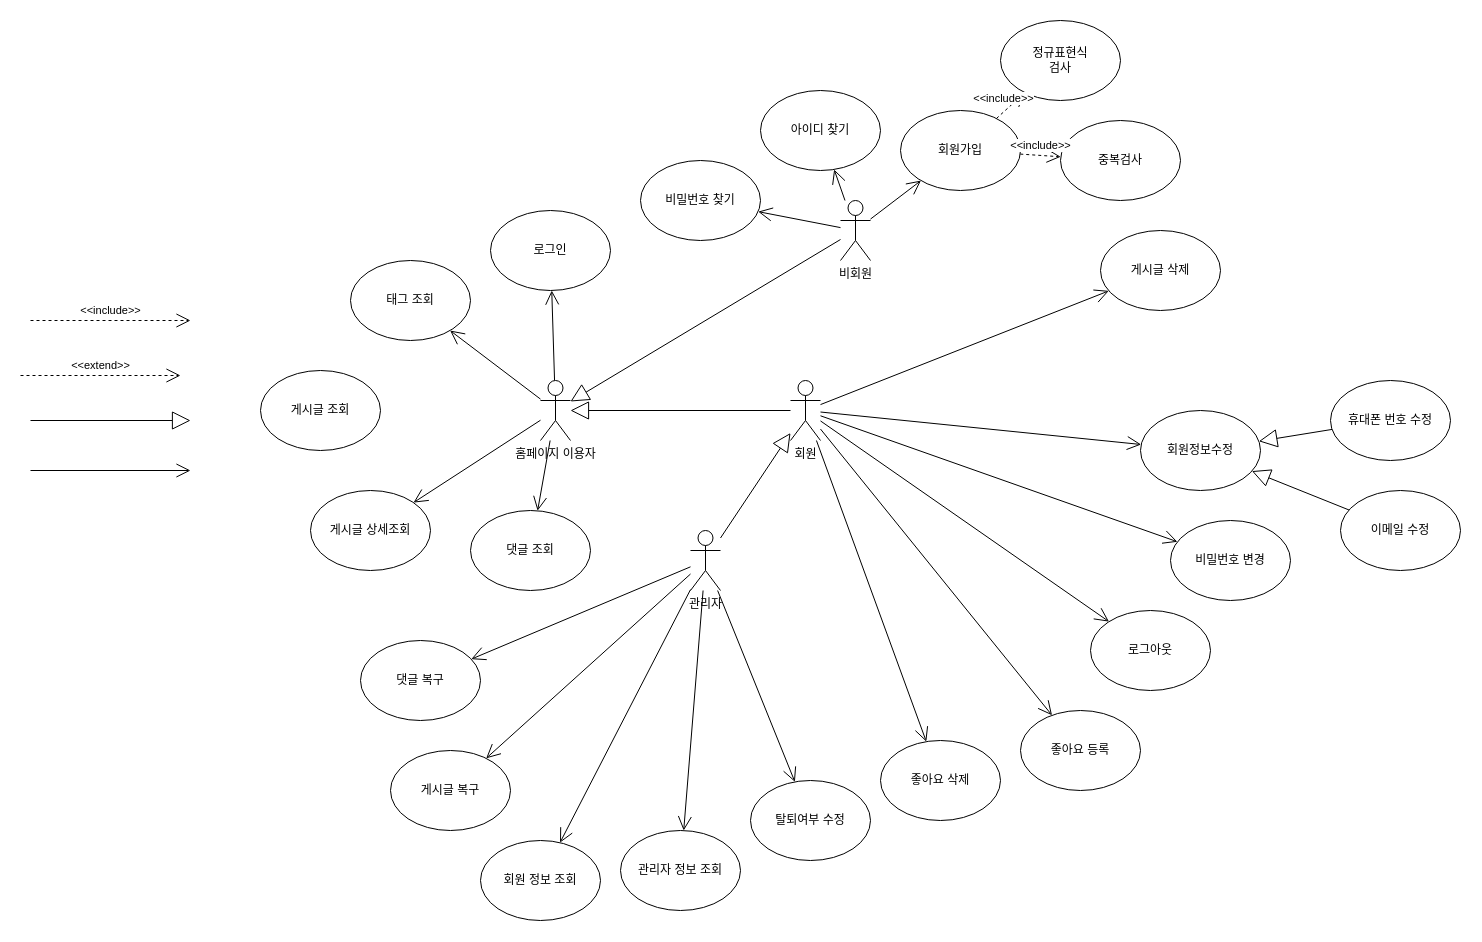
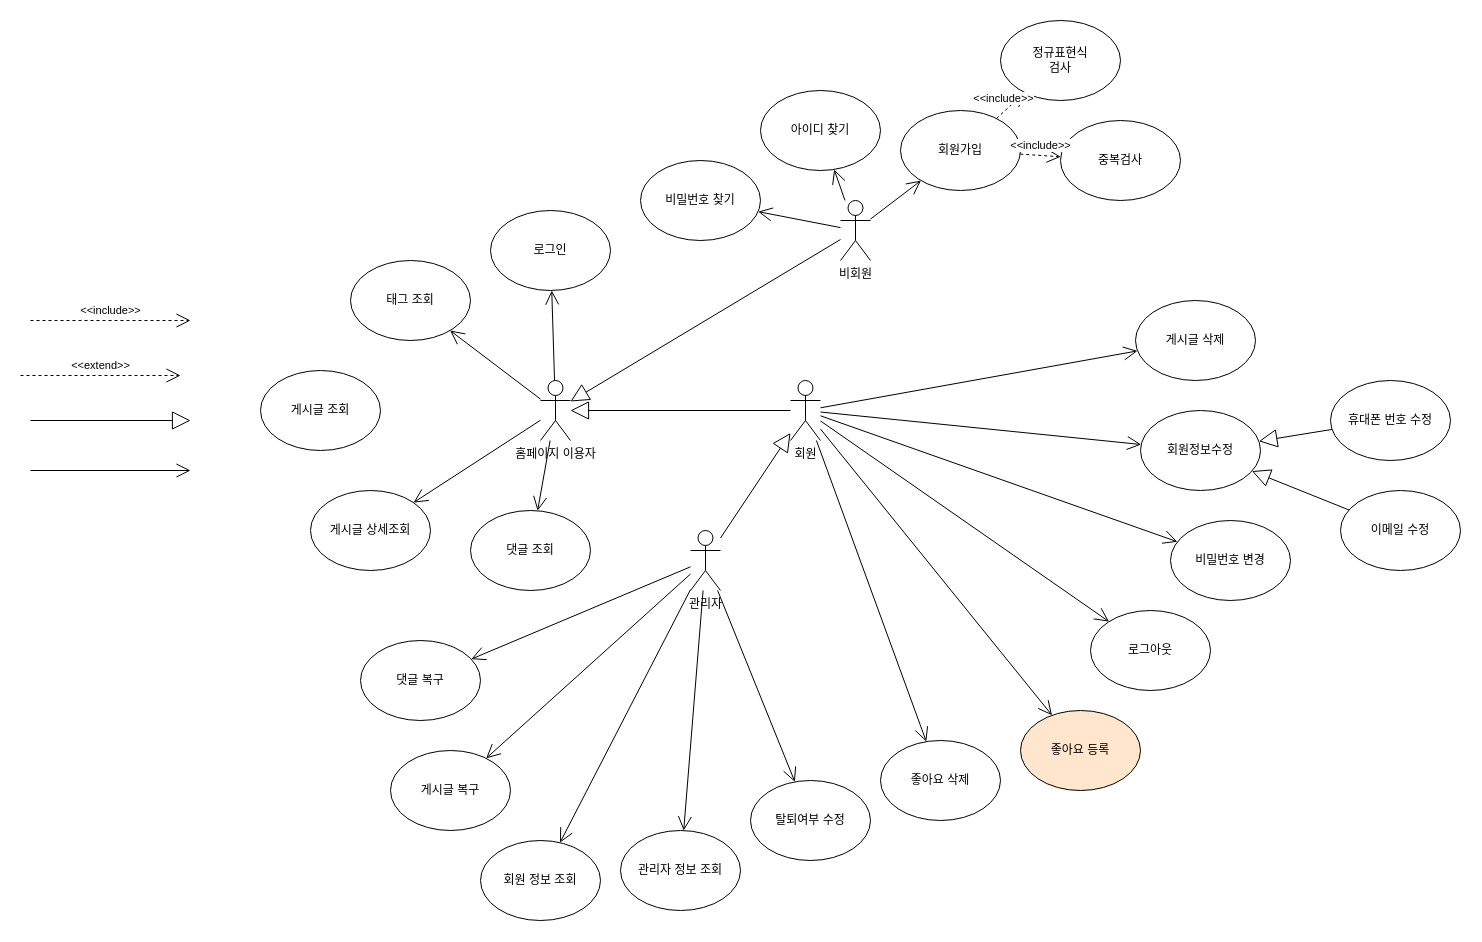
  <mxCell id="0" />
  <mxCell id="1" parent="0" />
  <mxCell id="2" value="비회원" style="shape=umlActor;verticalLabelPosition=bottom;verticalAlign=top;html=1;outlineConnect=0;" vertex="1" parent="1"><mxGeometry x="840" y="200" width="30" height="60" as="geometry" /></mxCell>
  <mxCell id="3" value="회원" style="shape=umlActor;verticalLabelPosition=bottom;verticalAlign=top;html=1;outlineConnect=0;" vertex="1" parent="1"><mxGeometry x="790" y="380" width="30" height="60" as="geometry" /></mxCell>
  <mxCell id="4" value="관리자" style="shape=umlActor;verticalLabelPosition=bottom;verticalAlign=top;html=1;outlineConnect=0;" vertex="1" parent="1"><mxGeometry x="690" y="530" width="30" height="60" as="geometry" /></mxCell>
  <mxCell id="5" value="&amp;lt;&amp;lt;include&amp;gt;&amp;gt;" style="endArrow=open;endSize=12;dashed=1;html=1;rounded=0;" edge="1" parent="1"><mxGeometry y="10" width="160" relative="1" as="geometry"><mxPoint x="30" y="320" as="sourcePoint" /><mxPoint x="190" y="320" as="targetPoint" /><mxPoint as="offset" /></mxGeometry></mxCell>
  <mxCell id="6" value="&amp;lt;&amp;lt;extend&amp;gt;&amp;gt;" style="endArrow=open;endSize=12;dashed=1;html=1;rounded=0;" edge="1" parent="1"><mxGeometry y="10" width="160" relative="1" as="geometry"><mxPoint x="20" y="375" as="sourcePoint" /><mxPoint x="180" y="375" as="targetPoint" /><mxPoint as="offset" /></mxGeometry></mxCell>
  <mxCell id="7" value="회원가입" style="ellipse;whiteSpace=wrap;html=1;" vertex="1" parent="1"><mxGeometry x="900" y="110" width="120" height="80" as="geometry" /></mxCell>
  <mxCell id="8" value="로그인" style="ellipse;whiteSpace=wrap;html=1;" vertex="1" parent="1"><mxGeometry x="490" y="210" width="120" height="80" as="geometry" /></mxCell>
  <mxCell id="9" value="" style="endArrow=open;endFill=1;endSize=12;html=1;rounded=0;" edge="1" parent="1" source="2" target="7"><mxGeometry width="160" relative="1" as="geometry"><mxPoint x="830" y="320" as="sourcePoint" /><mxPoint x="990" y="320" as="targetPoint" /></mxGeometry></mxCell>
  <mxCell id="10" value="" style="endArrow=open;endFill=1;endSize=12;html=1;rounded=0;" edge="1" parent="1" source="38" target="8"><mxGeometry width="160" relative="1" as="geometry"><mxPoint x="880" y="394.17" as="sourcePoint" /><mxPoint x="1040" y="394.17" as="targetPoint" /></mxGeometry></mxCell>
  <mxCell id="11" value="정규표현식&lt;div&gt;검사&lt;/div&gt;" style="ellipse;whiteSpace=wrap;html=1;" vertex="1" parent="1"><mxGeometry x="1000" y="20" width="120" height="80" as="geometry" /></mxCell>
  <mxCell id="12" value="중복검사" style="ellipse;whiteSpace=wrap;html=1;" vertex="1" parent="1"><mxGeometry x="1060" y="120" width="120" height="80" as="geometry" /></mxCell>
  <mxCell id="13" value="&amp;lt;&amp;lt;include&amp;gt;&amp;gt;" style="endArrow=open;endSize=12;dashed=1;html=1;rounded=0;" edge="1" parent="1" source="7" target="11"><mxGeometry y="10" width="160" relative="1" as="geometry"><mxPoint x="984" y="89.58" as="sourcePoint" /><mxPoint x="1144" y="89.58" as="targetPoint" /><mxPoint as="offset" /></mxGeometry></mxCell>
  <mxCell id="14" value="&amp;lt;&amp;lt;include&amp;gt;&amp;gt;" style="endArrow=open;endSize=12;dashed=1;html=1;rounded=0;" edge="1" parent="1" source="7" target="12"><mxGeometry y="10" width="160" relative="1" as="geometry"><mxPoint x="910" y="60" as="sourcePoint" /><mxPoint x="1070" y="60" as="targetPoint" /><mxPoint as="offset" /></mxGeometry></mxCell>
  <mxCell id="15" value="댓글 조회" style="ellipse;whiteSpace=wrap;html=1;" vertex="1" parent="1"><mxGeometry x="470" y="510" width="120" height="80" as="geometry" /></mxCell>
  <mxCell id="16" value="" style="endArrow=open;endFill=1;endSize=12;html=1;rounded=0;" edge="1" parent="1" source="38" target="15"><mxGeometry width="160" relative="1" as="geometry"><mxPoint x="970" y="545" as="sourcePoint" /><mxPoint x="1130" y="545" as="targetPoint" /></mxGeometry></mxCell>
  <mxCell id="17" value="게시글 조회" style="ellipse;whiteSpace=wrap;html=1;" vertex="1" parent="1"><mxGeometry x="260" y="370" width="120" height="80" as="geometry" /></mxCell>
  <mxCell id="18" value="게시글 상세조회" style="ellipse;whiteSpace=wrap;html=1;" vertex="1" parent="1"><mxGeometry x="310" y="490" width="120" height="80" as="geometry" /></mxCell>
  <mxCell id="19" value="" style="endArrow=open;endFill=1;endSize=12;html=1;rounded=0;" edge="1" parent="1" source="3" target="31"><mxGeometry width="160" relative="1" as="geometry"><mxPoint x="880" y="439" as="sourcePoint" /><mxPoint x="1110.551" y="619.861" as="targetPoint" /></mxGeometry></mxCell>
  <mxCell id="20" value="회원정보수정" style="ellipse;whiteSpace=wrap;html=1;" vertex="1" parent="1"><mxGeometry x="1140" y="410" width="120" height="80" as="geometry" /></mxCell>
- <mxCell id="21" value="게시글 삭제" style="ellipse;whiteSpace=wrap;html=1;" vertex="1" parent="1"><mxGeometry x="1100" y="230" width="120" height="80" as="geometry" /></mxCell>
+ <mxCell id="21" value="게시글 삭제" style="ellipse;whiteSpace=wrap;html=1;" vertex="1" parent="1"><mxGeometry x="1135" y="300" width="120" height="80" as="geometry" /></mxCell>
  <mxCell id="22" value="아이디 찾기" style="ellipse;whiteSpace=wrap;html=1;" vertex="1" parent="1"><mxGeometry x="760" y="90" width="120" height="80" as="geometry" /></mxCell>
  <mxCell id="23" value="비밀번호 찾기" style="ellipse;whiteSpace=wrap;html=1;" vertex="1" parent="1"><mxGeometry x="640" y="160" width="120" height="80" as="geometry" /></mxCell>
  <mxCell id="24" value="" style="endArrow=open;endFill=1;endSize=12;html=1;rounded=0;" edge="1" parent="1" source="2" target="23"><mxGeometry width="160" relative="1" as="geometry"><mxPoint x="880" y="236" as="sourcePoint" /><mxPoint x="1084" y="184" as="targetPoint" /></mxGeometry></mxCell>
  <mxCell id="25" value="" style="endArrow=open;endFill=1;endSize=12;html=1;rounded=0;" edge="1" parent="1" source="2" target="22"><mxGeometry width="160" relative="1" as="geometry"><mxPoint x="890" y="246" as="sourcePoint" /><mxPoint x="1094" y="194" as="targetPoint" /></mxGeometry></mxCell>
  <mxCell id="26" value="이메일 수정" style="ellipse;whiteSpace=wrap;html=1;" vertex="1" parent="1"><mxGeometry x="1340" y="490" width="120" height="80" as="geometry" /></mxCell>
  <mxCell id="27" value="휴대폰 번호 수정" style="ellipse;whiteSpace=wrap;html=1;" vertex="1" parent="1"><mxGeometry x="1330" y="380" width="120" height="80" as="geometry" /></mxCell>
  <mxCell id="28" value="" style="endArrow=block;endSize=16;endFill=0;html=1;rounded=0;" edge="1" parent="1"><mxGeometry width="160" relative="1" as="geometry"><mxPoint x="30" y="420" as="sourcePoint" /><mxPoint x="190" y="420" as="targetPoint" /></mxGeometry></mxCell>
  <mxCell id="29" value="" style="endArrow=block;endSize=16;endFill=0;html=1;rounded=0;" edge="1" parent="1" source="26" target="20"><mxGeometry width="160" relative="1" as="geometry"><mxPoint x="1500" y="454" as="sourcePoint" /><mxPoint x="1660" y="454" as="targetPoint" /></mxGeometry></mxCell>
  <mxCell id="30" value="" style="endArrow=block;endSize=16;endFill=0;html=1;rounded=0;" edge="1" parent="1" source="27" target="20"><mxGeometry width="160" relative="1" as="geometry"><mxPoint x="1467" y="568" as="sourcePoint" /><mxPoint x="1383" y="622" as="targetPoint" /></mxGeometry></mxCell>
  <mxCell id="31" value="비밀번호 변경" style="ellipse;whiteSpace=wrap;html=1;" vertex="1" parent="1"><mxGeometry x="1170" y="520" width="120" height="80" as="geometry" /></mxCell>
  <mxCell id="32" value="" style="endArrow=open;endFill=1;endSize=12;html=1;rounded=0;" edge="1" parent="1"><mxGeometry width="160" relative="1" as="geometry"><mxPoint x="30" y="470" as="sourcePoint" /><mxPoint x="190" y="470" as="targetPoint" /></mxGeometry></mxCell>
  <mxCell id="33" value="" style="endArrow=open;endFill=1;endSize=12;html=1;rounded=0;" edge="1" parent="1" source="3" target="20"><mxGeometry width="160" relative="1" as="geometry"><mxPoint x="630" y="500" as="sourcePoint" /><mxPoint x="790" y="500" as="targetPoint" /></mxGeometry></mxCell>
  <mxCell id="34" value="로그아웃" style="ellipse;whiteSpace=wrap;html=1;" vertex="1" parent="1"><mxGeometry x="1090" y="610" width="120" height="80" as="geometry" /></mxCell>
  <mxCell id="35" value="" style="endArrow=open;endFill=1;endSize=12;html=1;rounded=0;" edge="1" parent="1" source="3" target="34"><mxGeometry width="160" relative="1" as="geometry"><mxPoint x="630" y="500" as="sourcePoint" /><mxPoint x="790" y="500" as="targetPoint" /></mxGeometry></mxCell>
  <mxCell id="36" value="" style="endArrow=open;endFill=1;endSize=12;html=1;rounded=0;" edge="1" parent="1" source="3" target="21"><mxGeometry width="160" relative="1" as="geometry"><mxPoint x="880" y="428" as="sourcePoint" /><mxPoint x="1177" y="293" as="targetPoint" /></mxGeometry></mxCell>
  <mxCell id="37" value="" style="endArrow=open;endFill=1;endSize=12;html=1;rounded=0;" edge="1" parent="1" source="38" target="18"><mxGeometry width="160" relative="1" as="geometry"><mxPoint x="870" y="311.739" as="sourcePoint" /><mxPoint x="1154" y="250" as="targetPoint" /></mxGeometry></mxCell>
  <mxCell id="38" value="홈페이지 이용자" style="shape=umlActor;verticalLabelPosition=bottom;verticalAlign=top;html=1;outlineConnect=0;" vertex="1" parent="1"><mxGeometry x="540" y="380" width="30" height="60" as="geometry" /></mxCell>
  <mxCell id="39" value="" style="endArrow=block;endSize=16;endFill=0;html=1;rounded=0;" edge="1" parent="1" source="2" target="38"><mxGeometry width="160" relative="1" as="geometry"><mxPoint x="530" y="520" as="sourcePoint" /><mxPoint x="690" y="520" as="targetPoint" /></mxGeometry></mxCell>
  <mxCell id="40" value="" style="endArrow=block;endSize=16;endFill=0;html=1;rounded=0;" edge="1" parent="1" source="4" target="3"><mxGeometry width="160" relative="1" as="geometry"><mxPoint x="760" y="434" as="sourcePoint" /><mxPoint x="580" y="421" as="targetPoint" /></mxGeometry></mxCell>
  <mxCell id="41" value="탈퇴여부 수정" style="ellipse;whiteSpace=wrap;html=1;" vertex="1" parent="1"><mxGeometry x="750" y="780" width="120" height="80" as="geometry" /></mxCell>
  <mxCell id="42" value="" style="endArrow=open;endFill=1;endSize=12;html=1;rounded=0;" edge="1" parent="1" source="4" target="41"><mxGeometry width="160" relative="1" as="geometry"><mxPoint x="40" y="480" as="sourcePoint" /><mxPoint x="200" y="480" as="targetPoint" /></mxGeometry></mxCell>
  <mxCell id="43" value="" style="endArrow=block;endSize=16;endFill=0;html=1;rounded=0;" edge="1" parent="1" source="3" target="38"><mxGeometry width="160" relative="1" as="geometry"><mxPoint x="800" y="410" as="sourcePoint" /><mxPoint x="940" y="444" as="targetPoint" /></mxGeometry></mxCell>
  <mxCell id="44" value="관리자 정보 조회" style="ellipse;whiteSpace=wrap;html=1;" vertex="1" parent="1"><mxGeometry x="620" y="830" width="120" height="80" as="geometry" /></mxCell>
  <mxCell id="45" value="" style="endArrow=open;endFill=1;endSize=12;html=1;rounded=0;" edge="1" parent="1" source="4" target="44"><mxGeometry width="160" relative="1" as="geometry"><mxPoint x="220" y="720" as="sourcePoint" /><mxPoint x="380" y="720" as="targetPoint" /></mxGeometry></mxCell>
  <mxCell id="46" value="회원 정보 조회" style="ellipse;whiteSpace=wrap;html=1;" vertex="1" parent="1"><mxGeometry x="480" y="840" width="120" height="80" as="geometry" /></mxCell>
  <mxCell id="47" value="" style="endArrow=open;endFill=1;endSize=12;html=1;rounded=0;" edge="1" parent="1" source="4" target="46"><mxGeometry width="160" relative="1" as="geometry"><mxPoint x="320" y="800" as="sourcePoint" /><mxPoint x="480" y="800" as="targetPoint" /></mxGeometry></mxCell>
- <mxCell id="48" value="좋아요 등록" style="ellipse;whiteSpace=wrap;html=1;" vertex="1" parent="1"><mxGeometry x="1020" y="710" width="120" height="80" as="geometry" /></mxCell>
+ <mxCell id="48" value="좋아요 등록" style="ellipse;whiteSpace=wrap;html=1;fillColor=#ffe6cc;" vertex="1" parent="1"><mxGeometry x="1020" y="710" width="120" height="80" as="geometry" /></mxCell>
  <mxCell id="49" value="" style="endArrow=open;endFill=1;endSize=12;html=1;rounded=0;" edge="1" parent="1" source="3" target="48"><mxGeometry width="160" relative="1" as="geometry"><mxPoint x="290" y="720" as="sourcePoint" /><mxPoint x="450" y="720" as="targetPoint" /></mxGeometry></mxCell>
  <mxCell id="50" value="좋아요 삭제" style="ellipse;whiteSpace=wrap;html=1;" vertex="1" parent="1"><mxGeometry x="880" y="740" width="120" height="80" as="geometry" /></mxCell>
  <mxCell id="51" value="" style="endArrow=open;endFill=1;endSize=12;html=1;rounded=0;" edge="1" parent="1" source="3" target="50"><mxGeometry width="160" relative="1" as="geometry"><mxPoint x="810" y="550" as="sourcePoint" /><mxPoint x="1042" y="846" as="targetPoint" /></mxGeometry></mxCell>
  <mxCell id="52" value="태그 조회" style="ellipse;whiteSpace=wrap;html=1;" vertex="1" parent="1"><mxGeometry x="350" y="260" width="120" height="80" as="geometry" /></mxCell>
  <mxCell id="53" value="" style="endArrow=open;endFill=1;endSize=12;html=1;rounded=0;" edge="1" parent="1" source="38" target="52"><mxGeometry width="160" relative="1" as="geometry"><mxPoint x="550" y="420" as="sourcePoint" /><mxPoint x="390" y="423" as="targetPoint" /></mxGeometry></mxCell>
  <mxCell id="54" value="게시글 복구" style="ellipse;whiteSpace=wrap;html=1;" vertex="1" parent="1"><mxGeometry x="390" y="750" width="120" height="80" as="geometry" /></mxCell>
  <mxCell id="55" value="" style="endArrow=open;endFill=1;endSize=12;html=1;rounded=0;" edge="1" parent="1" source="4" target="54"><mxGeometry width="160" relative="1" as="geometry"><mxPoint x="650" y="590" as="sourcePoint" /><mxPoint x="270" y="680" as="targetPoint" /></mxGeometry></mxCell>
  <mxCell id="56" value="" style="endArrow=open;endFill=1;endSize=12;html=1;rounded=0;" edge="1" parent="1" source="4" target="57"><mxGeometry width="160" relative="1" as="geometry"><mxPoint x="130" y="660" as="sourcePoint" /><mxPoint x="440" y="650" as="targetPoint" /></mxGeometry></mxCell>
  <mxCell id="57" value="댓글 복구" style="ellipse;whiteSpace=wrap;html=1;" vertex="1" parent="1"><mxGeometry x="360" y="640" width="120" height="80" as="geometry" /></mxCell>
